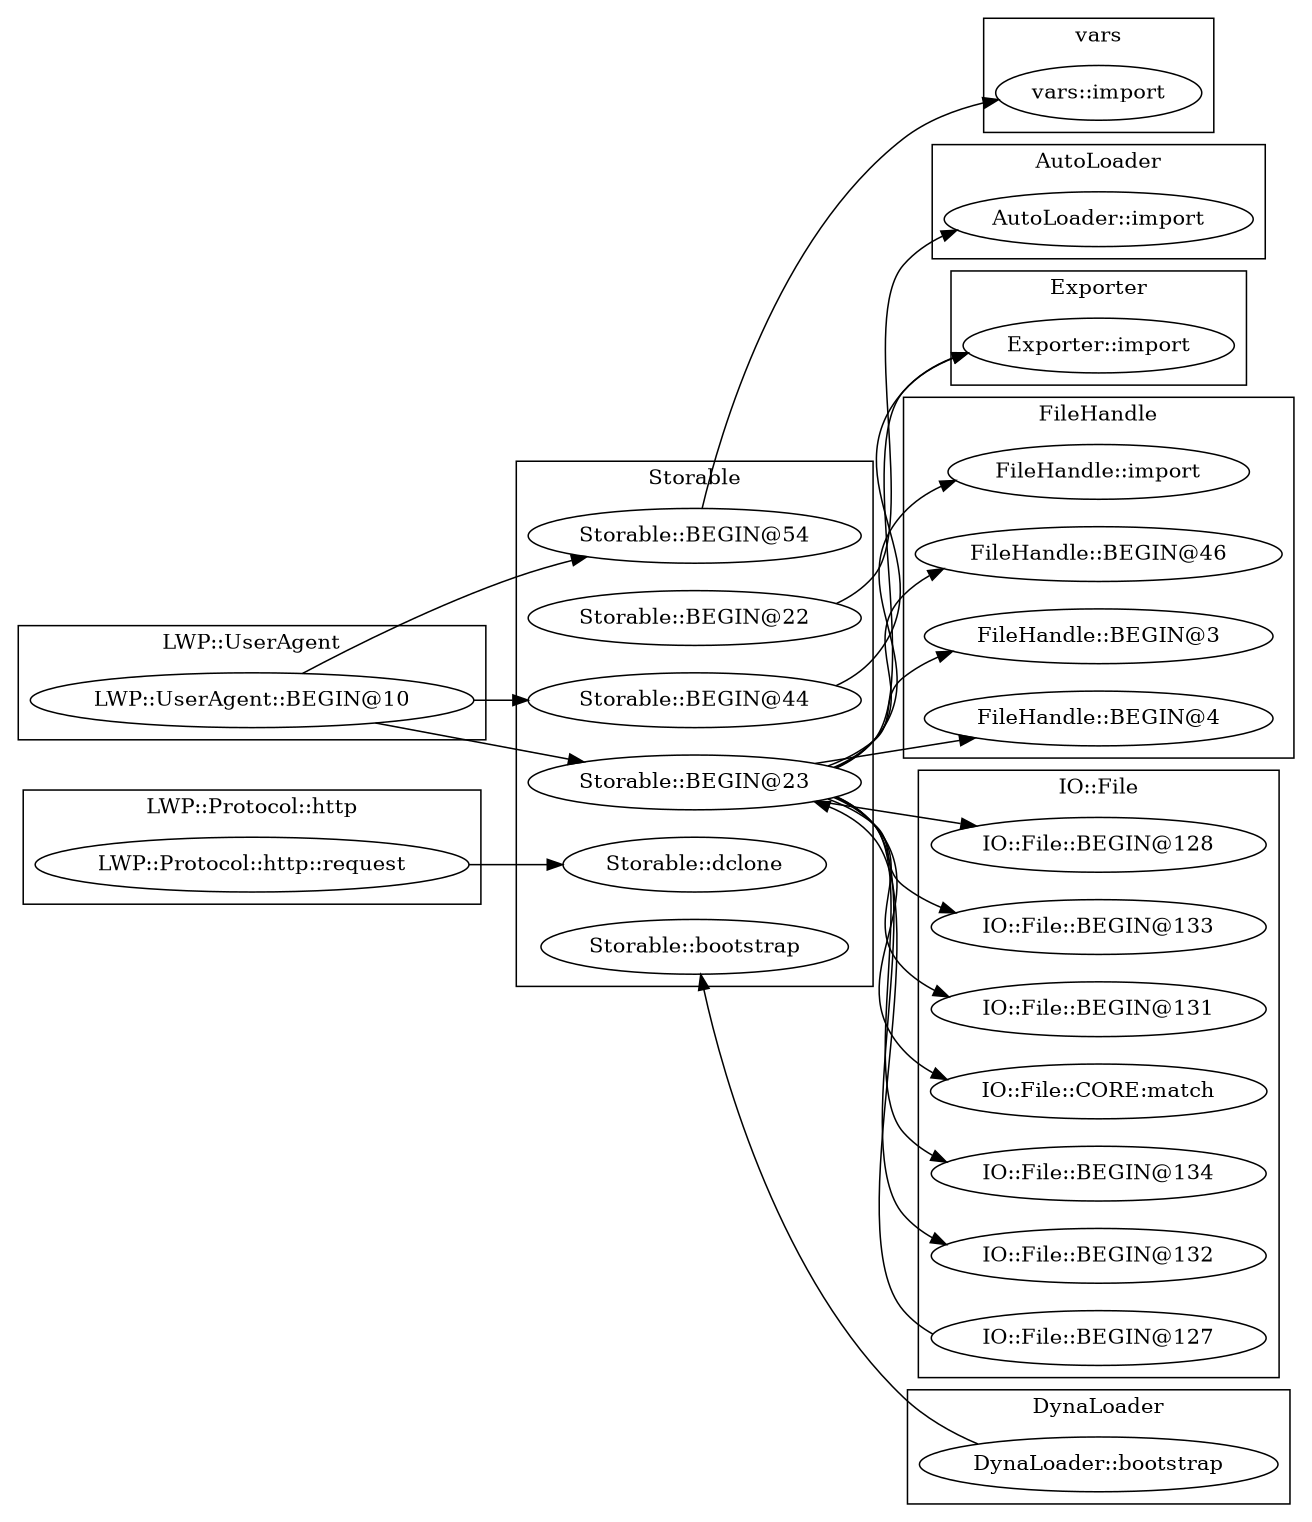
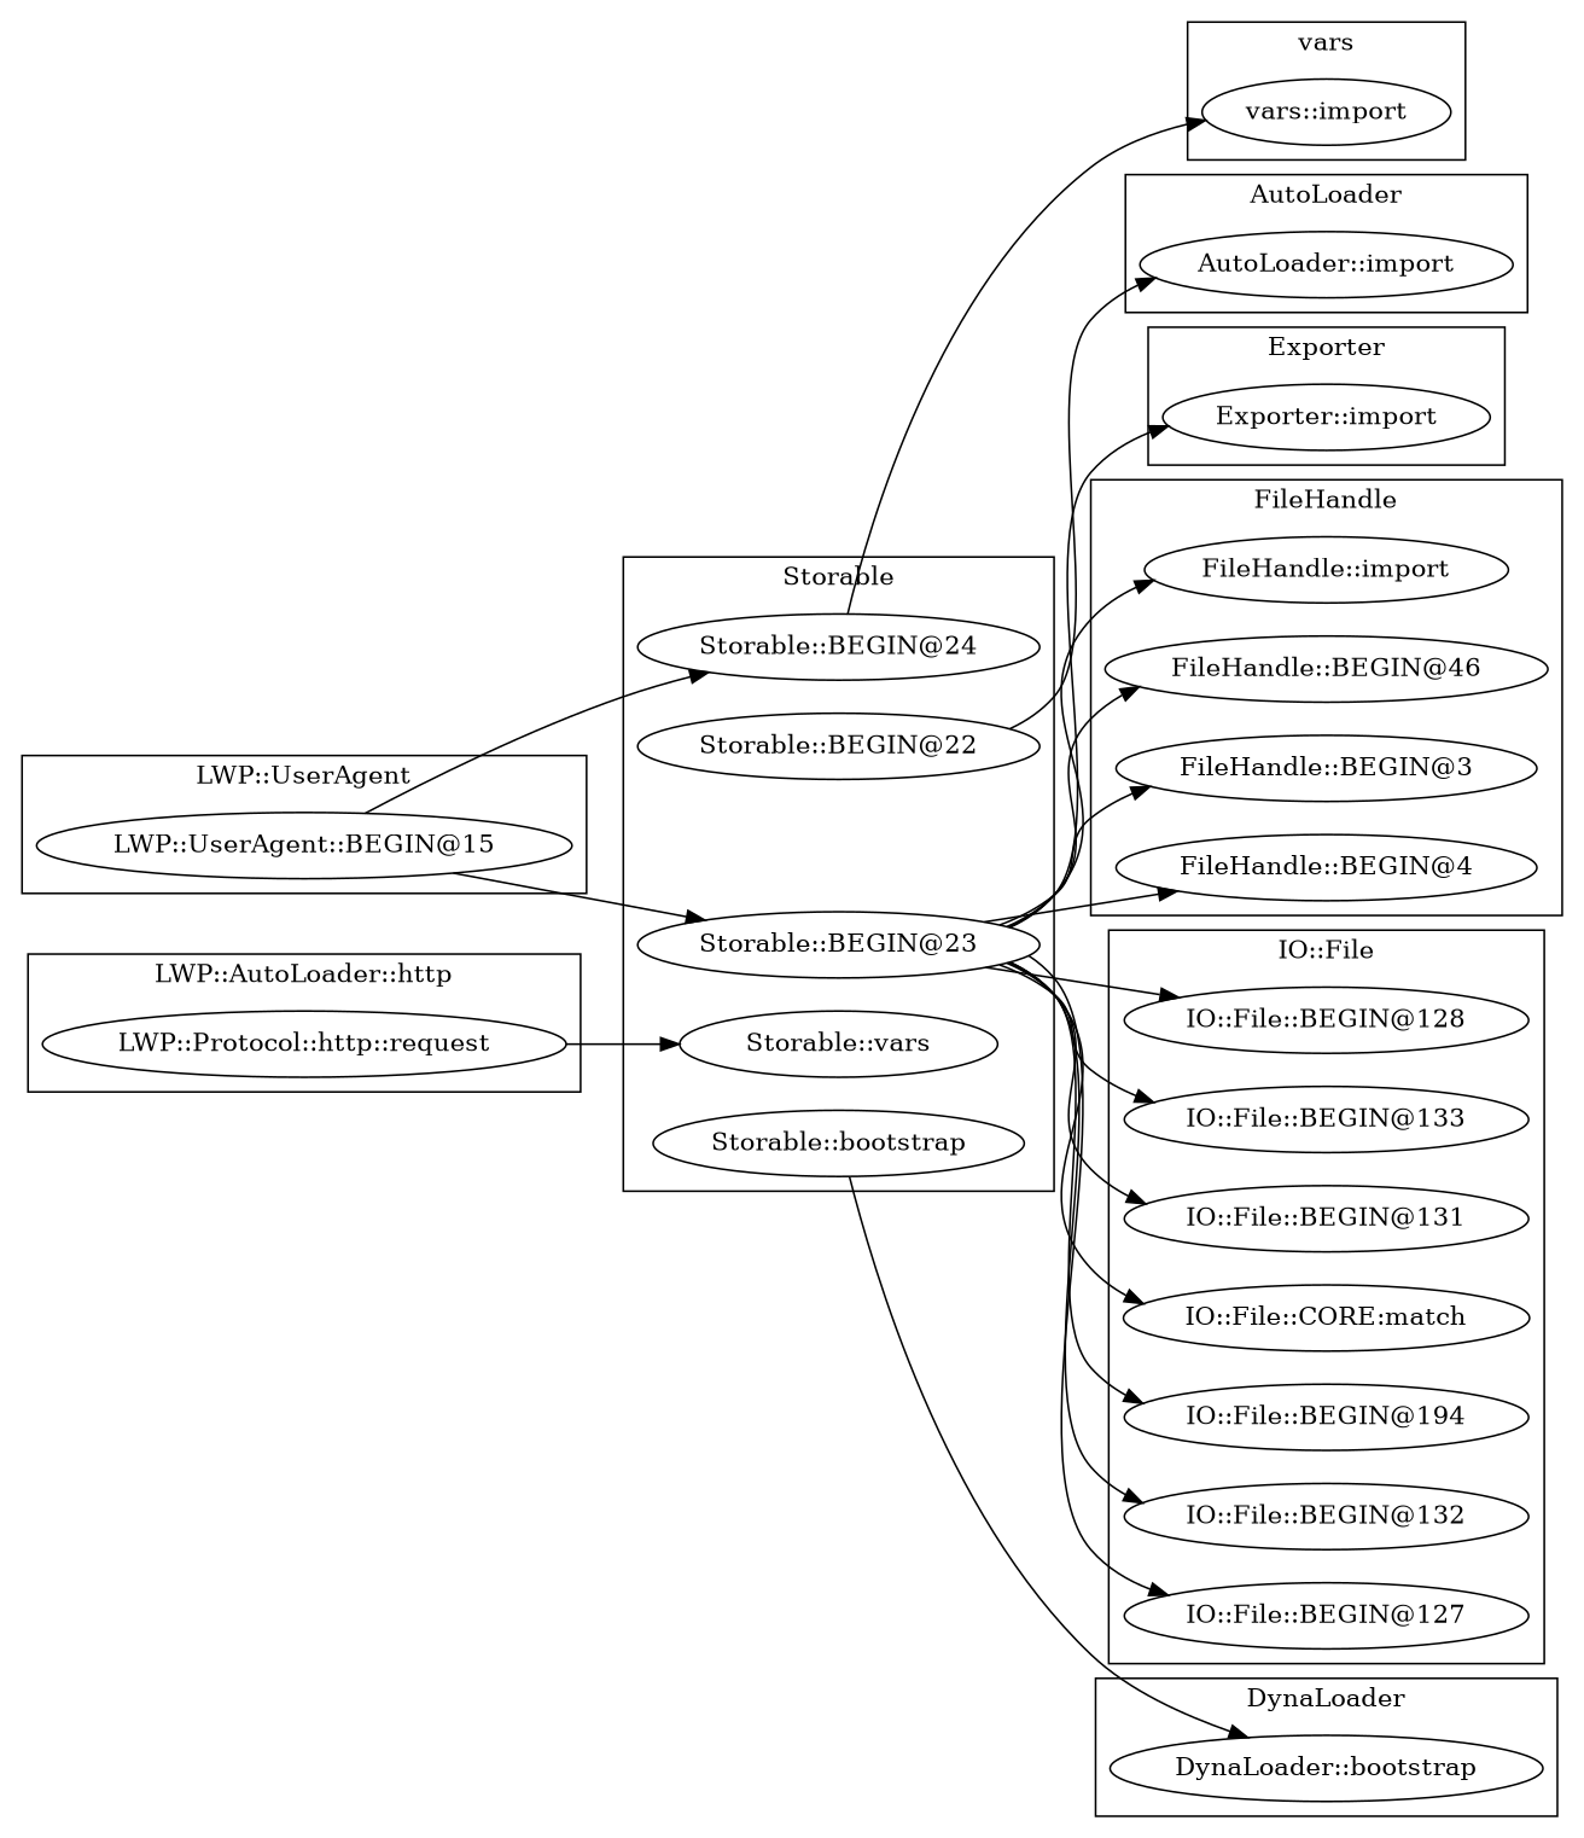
  digraph {
    rankdir=LR
-   "Storable::dclone"
-   "Storable::BEGIN@24" [label="Storable::BEGIN@54"]
+   "Storable::dclone" [label="Storable::vars"]
+   "Storable::BEGIN@24"
    "Storable::BEGIN@22"
-   "Storable::BEGIN@44"
    "Storable::BEGIN@23"
    "Storable::bootstrap"
    "DynaLoader::bootstrap"
    "vars::import"
    "FileHandle::import"
    "FileHandle::BEGIN@46"
    "FileHandle::BEGIN@3"
    "FileHandle::BEGIN@4"
-   "LWP::UserAgent::BEGIN@10"
+   "LWP::UserAgent::BEGIN@10" [label="LWP::UserAgent::BEGIN@15"]
    "IO::File::BEGIN@128"
    "IO::File::BEGIN@133"
    "IO::File::BEGIN@131"
    "IO::File::CORE:match"
-   "IO::File::BEGIN@134"
+   "IO::File::BEGIN@134" [label="IO::File::BEGIN@194"]
    "IO::File::BEGIN@132"
    "IO::File::BEGIN@127"
    "Exporter::import"
    "AutoLoader::import"
    "LWP::Protocol::http::request"
    subgraph cluster_1 {
      label=Storable
      "Storable::dclone"
      "Storable::BEGIN@24"
      "Storable::BEGIN@22"
-     "Storable::BEGIN@44"
      "Storable::BEGIN@23"
      "Storable::bootstrap"
    }
    subgraph cluster_2 {
      label=DynaLoader
      "DynaLoader::bootstrap"
    }
    subgraph cluster_3 {
      label=vars
      "vars::import"
    }
    subgraph cluster_4 {
      label=FileHandle
      "FileHandle::import"
      "FileHandle::BEGIN@46"
      "FileHandle::BEGIN@3"
      "FileHandle::BEGIN@4"
    }
    subgraph cluster_5 {
      label="LWP::UserAgent"
      "LWP::UserAgent::BEGIN@10"
    }
    subgraph cluster_6 {
      label="IO::File"
      "IO::File::BEGIN@128"
      "IO::File::BEGIN@133"
      "IO::File::BEGIN@131"
      "IO::File::CORE:match"
      "IO::File::BEGIN@134"
      "IO::File::BEGIN@132"
      "IO::File::BEGIN@127"
    }
    subgraph cluster_7 {
      label=Exporter
      "Exporter::import"
    }
    subgraph cluster_8 {
      label=AutoLoader
      "AutoLoader::import"
    }
    subgraph cluster_9 {
-     label="LWP::Protocol::http"
+     label="LWP::AutoLoader::http"
      "LWP::Protocol::http::request"
    }
    "Storable::BEGIN@24" -> "vars::import"
    "Storable::BEGIN@22" -> "AutoLoader::import"
-   "Storable::BEGIN@44" -> "Exporter::import"
    "Storable::BEGIN@23" -> "FileHandle::import"
    "Storable::BEGIN@23" -> "FileHandle::BEGIN@46"
    "Storable::BEGIN@23" -> "FileHandle::BEGIN@3"
    "Storable::BEGIN@23" -> "FileHandle::BEGIN@4"
    "Storable::BEGIN@23" -> "IO::File::BEGIN@128"
    "Storable::BEGIN@23" -> "IO::File::BEGIN@133"
    "Storable::BEGIN@23" -> "IO::File::BEGIN@131"
    "Storable::BEGIN@23" -> "IO::File::CORE:match"
    "Storable::BEGIN@23" -> "IO::File::BEGIN@134"
    "Storable::BEGIN@23" -> "IO::File::BEGIN@132"
-   "IO::File::BEGIN@127" -> "Storable::BEGIN@23"
+   "Storable::BEGIN@23" -> "IO::File::BEGIN@127"
    "Storable::BEGIN@23" -> "Exporter::import"
-   "DynaLoader::bootstrap" -> "Storable::bootstrap"
+   "Storable::bootstrap" -> "DynaLoader::bootstrap"
    "LWP::UserAgent::BEGIN@10" -> "Storable::BEGIN@24"
-   "LWP::UserAgent::BEGIN@10" -> "Storable::BEGIN@44"
    "LWP::UserAgent::BEGIN@10" -> "Storable::BEGIN@23"
    "LWP::Protocol::http::request" -> "Storable::dclone"
  }
